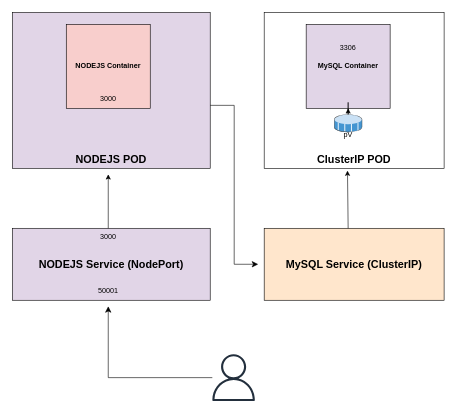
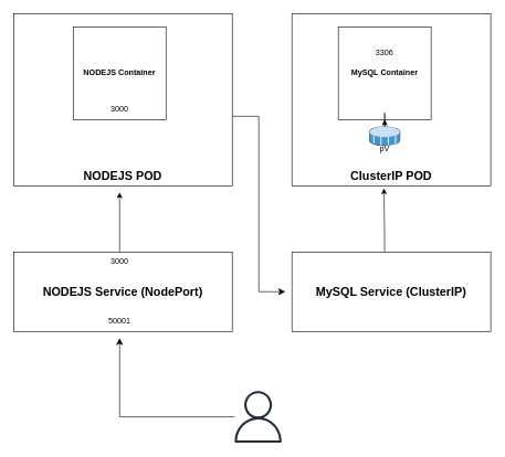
  <mxCell id="0" />
  <mxCell id="1" parent="0" />
- <mxCell id="2" value="&lt;font style=&quot;font-size: 18px;&quot;&gt;&lt;b&gt;NODEJS POD&lt;/b&gt;&lt;/font&gt;" style="rounded=0;whiteSpace=wrap;html=1;verticalAlign=bottom;fillColor=#e1d5e7;" vertex="1" parent="1"><mxGeometry x="20" y="20" width="330" height="260" as="geometry" /></mxCell>
+ <mxCell id="2" value="&lt;font style=&quot;font-size: 18px;&quot;&gt;&lt;b&gt;NODEJS POD&lt;/b&gt;&lt;/font&gt;" style="rounded=0;whiteSpace=wrap;html=1;verticalAlign=bottom;" vertex="1" parent="1"><mxGeometry x="20" y="20" width="330" height="260" as="geometry" /></mxCell>
  <mxCell id="3" value="&lt;font style=&quot;font-size: 18px;&quot;&gt;&lt;b&gt;ClusterIP POD&lt;br&gt;&lt;/b&gt;&lt;/font&gt;" style="rounded=0;whiteSpace=wrap;html=1;labelPosition=center;verticalLabelPosition=middle;align=center;verticalAlign=bottom;" vertex="1" parent="1"><mxGeometry x="440" y="20" width="300" height="260" as="geometry" /></mxCell>
- <mxCell id="4" value="&lt;font style=&quot;font-size: 12px;&quot;&gt;&lt;b&gt;NODEJS Container&lt;/b&gt;&lt;/font&gt;" style="whiteSpace=wrap;html=1;aspect=fixed;fillColor=#f8cecc;" vertex="1" parent="1"><mxGeometry x="110" y="40" width="140" height="140" as="geometry" /></mxCell>
+ <mxCell id="4" value="&lt;font style=&quot;font-size: 12px;&quot;&gt;&lt;b&gt;NODEJS Container&lt;/b&gt;&lt;/font&gt;" style="whiteSpace=wrap;html=1;aspect=fixed;" vertex="1" parent="1"><mxGeometry x="110" y="40" width="140" height="140" as="geometry" /></mxCell>
  <mxCell id="5" value="3000" style="text;html=1;align=center;verticalAlign=middle;whiteSpace=wrap;rounded=0;" vertex="1" parent="1"><mxGeometry x="150" y="150" width="60" height="30" as="geometry" /></mxCell>
- <mxCell id="6" value="&lt;b&gt;MySQL Container&lt;br&gt;&lt;/b&gt;" style="whiteSpace=wrap;html=1;aspect=fixed;fillColor=#e1d5e7;" vertex="1" parent="1"><mxGeometry x="510" y="40" width="140" height="140" as="geometry" /></mxCell>
+ <mxCell id="6" value="&lt;b&gt;MySQL Container&lt;br&gt;&lt;/b&gt;" style="whiteSpace=wrap;html=1;aspect=fixed;" vertex="1" parent="1"><mxGeometry x="510" y="40" width="140" height="140" as="geometry" /></mxCell>
  <mxCell id="7" value="3306" style="text;html=1;align=center;verticalAlign=middle;whiteSpace=wrap;rounded=0;" vertex="1" parent="1"><mxGeometry x="550" y="65" width="60" height="30" as="geometry" /></mxCell>
  <mxCell id="8" value="" style="edgeStyle=orthogonalEdgeStyle;rounded=0;orthogonalLoop=1;jettySize=auto;html=1;" edge="1" parent="1" source="9" target="6"><mxGeometry relative="1" as="geometry" /></mxCell>
  <mxCell id="9" value="" style="shadow=0;dashed=0;html=1;labelPosition=center;verticalLabelPosition=bottom;verticalAlign=top;align=center;outlineConnect=0;shape=mxgraph.veeam.3d.datastore_volume;" vertex="1" parent="1"><mxGeometry x="556.5" y="190" width="47" height="30" as="geometry" /></mxCell>
  <mxCell id="10" value="pV" style="text;html=1;align=center;verticalAlign=middle;whiteSpace=wrap;rounded=0;" vertex="1" parent="1"><mxGeometry x="550" y="210" width="60" height="30" as="geometry" /></mxCell>
- <mxCell id="11" value="&lt;font style=&quot;font-size: 18px;&quot;&gt;&lt;b&gt;NODEJS Service (NodePort)&lt;br&gt;&lt;/b&gt;&lt;/font&gt;" style="rounded=0;whiteSpace=wrap;html=1;verticalAlign=middle;fillColor=#e1d5e7;" vertex="1" parent="1"><mxGeometry x="20" y="380" width="330" height="120" as="geometry" /></mxCell>
+ <mxCell id="11" value="&lt;font style=&quot;font-size: 18px;&quot;&gt;&lt;b&gt;NODEJS Service (NodePort)&lt;br&gt;&lt;/b&gt;&lt;/font&gt;" style="rounded=0;whiteSpace=wrap;html=1;verticalAlign=middle;" vertex="1" parent="1"><mxGeometry x="20" y="380" width="330" height="120" as="geometry" /></mxCell>
  <mxCell id="12" value="50001" style="text;html=1;align=center;verticalAlign=middle;whiteSpace=wrap;rounded=0;" vertex="1" parent="1"><mxGeometry x="150" y="470" width="60" height="30" as="geometry" /></mxCell>
  <mxCell id="13" value="3000" style="text;html=1;align=center;verticalAlign=middle;whiteSpace=wrap;rounded=0;" vertex="1" parent="1"><mxGeometry x="150" y="380" width="60" height="30" as="geometry" /></mxCell>
- <mxCell id="14" value="&lt;font style=&quot;font-size: 18px;&quot;&gt;&lt;b&gt;MySQL Service (ClusterIP)&lt;/b&gt;&lt;/font&gt;" style="rounded=0;whiteSpace=wrap;html=1;verticalAlign=middle;fillColor=#ffe6cc;" vertex="1" parent="1"><mxGeometry x="440" y="380" width="300" height="120" as="geometry" /></mxCell>
+ <mxCell id="14" value="&lt;font style=&quot;font-size: 18px;&quot;&gt;&lt;b&gt;MySQL Service (ClusterIP)&lt;/b&gt;&lt;/font&gt;" style="rounded=0;whiteSpace=wrap;html=1;verticalAlign=middle;" vertex="1" parent="1"><mxGeometry x="440" y="380" width="300" height="120" as="geometry" /></mxCell>
  <mxCell id="15" value="" style="sketch=0;outlineConnect=0;fontColor=#232F3E;gradientColor=none;fillColor=#232F3D;strokeColor=none;dashed=0;verticalLabelPosition=bottom;verticalAlign=top;align=center;html=1;fontSize=12;fontStyle=0;aspect=fixed;pointerEvents=1;shape=mxgraph.aws4.user;" vertex="1" parent="1"><mxGeometry x="350" y="590" width="78" height="78" as="geometry" /></mxCell>
  <mxCell id="16" value="" style="edgeStyle=segmentEdgeStyle;endArrow=classic;html=1;curved=0;rounded=0;endSize=8;startSize=8;" edge="1" parent="1" source="15"><mxGeometry width="50" height="50" relative="1" as="geometry"><mxPoint x="330" y="630" as="sourcePoint" /><mxPoint x="180" y="510" as="targetPoint" /></mxGeometry></mxCell>
  <mxCell id="17" value="" style="endArrow=classic;html=1;rounded=0;" edge="1" parent="1"><mxGeometry width="50" height="50" relative="1" as="geometry"><mxPoint x="180" y="380" as="sourcePoint" /><mxPoint x="180" y="290" as="targetPoint" /></mxGeometry></mxCell>
  <mxCell id="18" value="" style="edgeStyle=elbowEdgeStyle;elbow=horizontal;endArrow=classic;html=1;curved=0;rounded=0;endSize=8;startSize=8;" edge="1" parent="1"><mxGeometry width="50" height="50" relative="1" as="geometry"><mxPoint x="350" y="175" as="sourcePoint" /><mxPoint x="430" y="440" as="targetPoint" /></mxGeometry></mxCell>
  <mxCell id="19" value="" style="endArrow=classic;html=1;rounded=0;entryX=0.463;entryY=1.015;entryDx=0;entryDy=0;entryPerimeter=0;" edge="1" parent="1" target="3"><mxGeometry width="50" height="50" relative="1" as="geometry"><mxPoint x="580" y="380" as="sourcePoint" /><mxPoint x="630" y="330" as="targetPoint" /></mxGeometry></mxCell>
